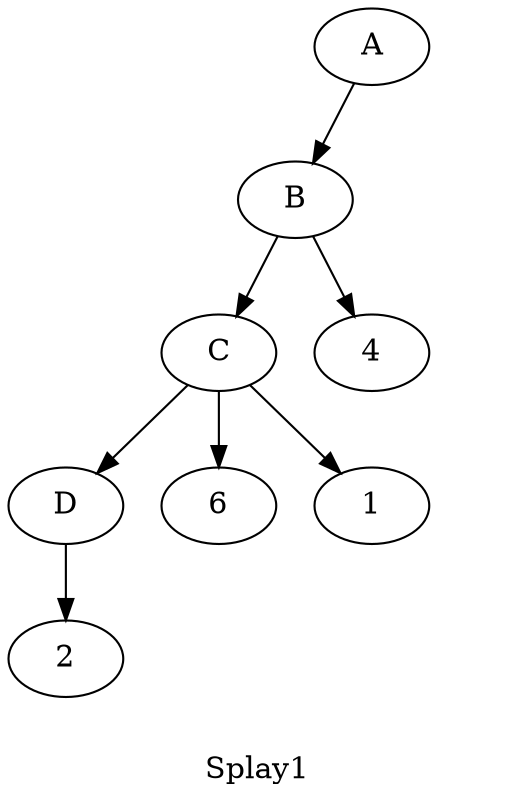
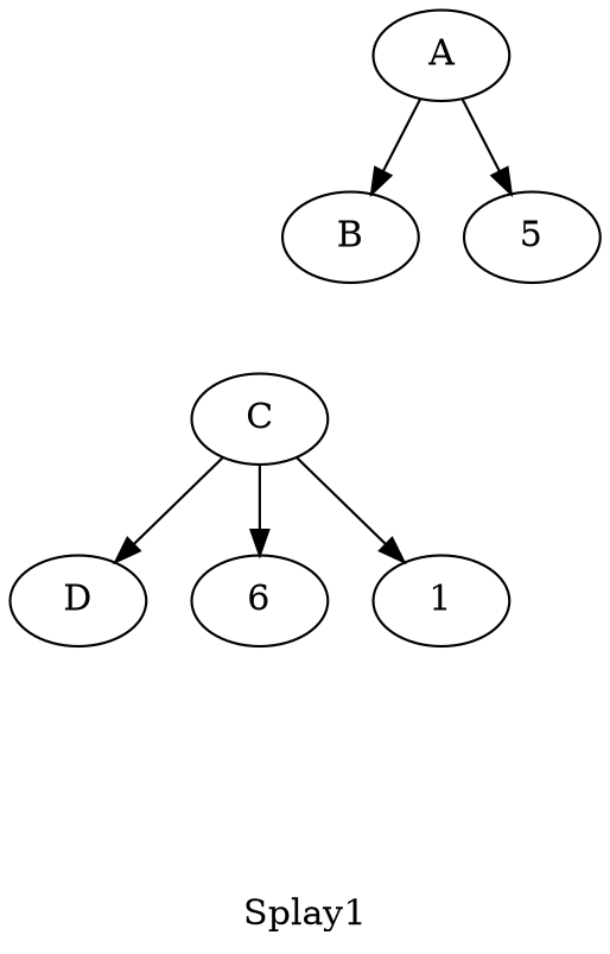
  digraph {
    label=Splay1
    A
    B
+   5
    C
-   4
    D
    n7 [label=6]
    1
-   2
    A -> B
-   B -> C
-   B -> 4
+   A -> 5
    C -> D
    C -> n7
    C -> 1
-   D -> 2
  }
